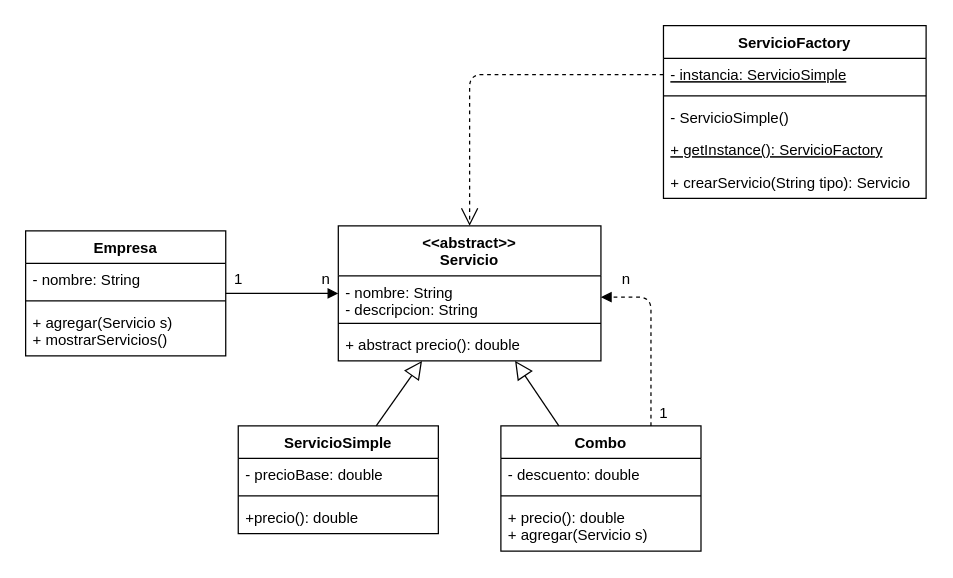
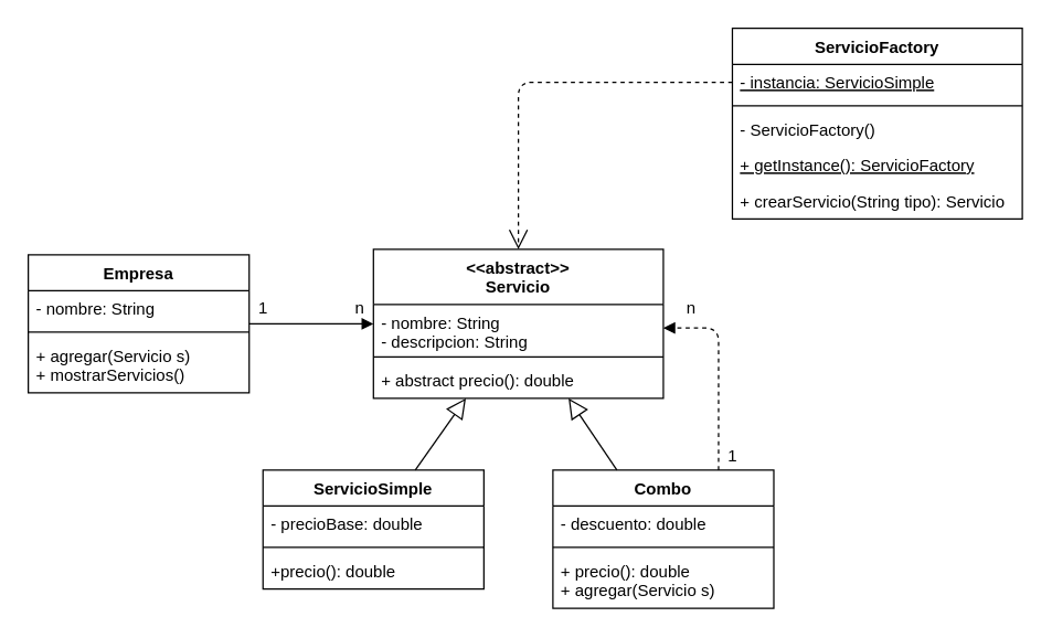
  <mxCell id="0" />
  <mxCell id="1" parent="0" />
  <mxCell id="2" value="&lt;&lt;abstract&gt;&gt;&#10;Servicio" style="swimlane;fontStyle=1;align=center;verticalAlign=top;childLayout=stackLayout;horizontal=1;startSize=40;horizontalStack=0;resizeParent=1;resizeParentMax=0;resizeLast=0;collapsible=1;marginBottom=0;" parent="1" vertex="1"><mxGeometry x="270" y="180" width="210" height="108" as="geometry" /></mxCell>
  <mxCell id="3" value="- nombre: String&#10;- descripcion: String" style="text;strokeColor=none;fillColor=none;align=left;verticalAlign=top;spacingLeft=4;spacingRight=4;overflow=hidden;rotatable=0;points=[[0,0.5],[1,0.5]];portConstraint=eastwest;" parent="2" vertex="1"><mxGeometry y="40" width="210" height="34" as="geometry" /></mxCell>
  <mxCell id="4" value="" style="line;strokeWidth=1;fillColor=none;align=left;verticalAlign=middle;spacingTop=-1;spacingLeft=3;spacingRight=3;rotatable=0;labelPosition=right;points=[];portConstraint=eastwest;" parent="2" vertex="1"><mxGeometry y="74" width="210" height="8" as="geometry" /></mxCell>
  <mxCell id="5" value="+ abstract precio(): double" style="text;strokeColor=none;fillColor=none;align=left;verticalAlign=top;spacingLeft=4;spacingRight=4;overflow=hidden;rotatable=0;points=[[0,0.5],[1,0.5]];portConstraint=eastwest;" parent="2" vertex="1"><mxGeometry y="82" width="210" height="26" as="geometry" /></mxCell>
  <mxCell id="6" value="ServicioSimple" style="swimlane;fontStyle=1;align=center;verticalAlign=top;childLayout=stackLayout;horizontal=1;startSize=26;horizontalStack=0;resizeParent=1;resizeParentMax=0;resizeLast=0;collapsible=1;marginBottom=0;" parent="1" vertex="1"><mxGeometry x="190" y="340" width="160" height="86" as="geometry" /></mxCell>
  <mxCell id="7" value="- precioBase: double" style="text;strokeColor=none;fillColor=none;align=left;verticalAlign=top;spacingLeft=4;spacingRight=4;overflow=hidden;rotatable=0;points=[[0,0.5],[1,0.5]];portConstraint=eastwest;" parent="6" vertex="1"><mxGeometry y="26" width="160" height="26" as="geometry" /></mxCell>
  <mxCell id="8" value="" style="line;strokeWidth=1;fillColor=none;align=left;verticalAlign=middle;spacingTop=-1;spacingLeft=3;spacingRight=3;rotatable=0;labelPosition=right;points=[];portConstraint=eastwest;" parent="6" vertex="1"><mxGeometry y="52" width="160" height="8" as="geometry" /></mxCell>
  <mxCell id="9" value="+precio(): double" style="text;strokeColor=none;fillColor=none;align=left;verticalAlign=top;spacingLeft=4;spacingRight=4;overflow=hidden;rotatable=0;points=[[0,0.5],[1,0.5]];portConstraint=eastwest;" parent="6" vertex="1"><mxGeometry y="60" width="160" height="26" as="geometry" /></mxCell>
  <mxCell id="10" value="Combo" style="swimlane;fontStyle=1;align=center;verticalAlign=top;childLayout=stackLayout;horizontal=1;startSize=26;horizontalStack=0;resizeParent=1;resizeParentMax=0;resizeLast=0;collapsible=1;marginBottom=0;" parent="1" vertex="1"><mxGeometry x="400" y="340" width="160" height="100" as="geometry" /></mxCell>
  <mxCell id="11" value="- descuento: double" style="text;strokeColor=none;fillColor=none;align=left;verticalAlign=top;spacingLeft=4;spacingRight=4;overflow=hidden;rotatable=0;points=[[0,0.5],[1,0.5]];portConstraint=eastwest;" parent="10" vertex="1"><mxGeometry y="26" width="160" height="26" as="geometry" /></mxCell>
  <mxCell id="12" value="" style="line;strokeWidth=1;fillColor=none;align=left;verticalAlign=middle;spacingTop=-1;spacingLeft=3;spacingRight=3;rotatable=0;labelPosition=right;points=[];portConstraint=eastwest;" parent="10" vertex="1"><mxGeometry y="52" width="160" height="8" as="geometry" /></mxCell>
  <mxCell id="13" value="+ precio(): double&#10;+ agregar(Servicio s)" style="text;strokeColor=none;fillColor=none;align=left;verticalAlign=top;spacingLeft=4;spacingRight=4;overflow=hidden;rotatable=0;points=[[0,0.5],[1,0.5]];portConstraint=eastwest;" parent="10" vertex="1"><mxGeometry y="60" width="160" height="40" as="geometry" /></mxCell>
  <mxCell id="14" value="Empresa" style="swimlane;fontStyle=1;align=center;verticalAlign=top;childLayout=stackLayout;horizontal=1;startSize=26;horizontalStack=0;resizeParent=1;resizeParentMax=0;resizeLast=0;collapsible=1;marginBottom=0;" parent="1" vertex="1"><mxGeometry x="20" y="184" width="160" height="100" as="geometry" /></mxCell>
  <mxCell id="15" value="- nombre: String" style="text;strokeColor=none;fillColor=none;align=left;verticalAlign=top;spacingLeft=4;spacingRight=4;overflow=hidden;rotatable=0;points=[[0,0.5],[1,0.5]];portConstraint=eastwest;" parent="14" vertex="1"><mxGeometry y="26" width="160" height="26" as="geometry" /></mxCell>
  <mxCell id="16" value="" style="line;strokeWidth=1;fillColor=none;align=left;verticalAlign=middle;spacingTop=-1;spacingLeft=3;spacingRight=3;rotatable=0;labelPosition=right;points=[];portConstraint=eastwest;" parent="14" vertex="1"><mxGeometry y="52" width="160" height="8" as="geometry" /></mxCell>
  <mxCell id="17" value="+ agregar(Servicio s)&#10;+ mostrarServicios()" style="text;strokeColor=none;fillColor=none;align=left;verticalAlign=top;spacingLeft=4;spacingRight=4;overflow=hidden;rotatable=0;points=[[0,0.5],[1,0.5]];portConstraint=eastwest;" parent="14" vertex="1"><mxGeometry y="60" width="160" height="40" as="geometry" /></mxCell>
  <mxCell id="18" value="ServicioFactory" style="swimlane;fontStyle=1;align=center;verticalAlign=top;childLayout=stackLayout;horizontal=1;startSize=26;horizontalStack=0;resizeParent=1;resizeParentMax=0;resizeLast=0;collapsible=1;marginBottom=0;" parent="1" vertex="1"><mxGeometry x="530" y="20" width="210" height="138" as="geometry" /></mxCell>
  <mxCell id="19" value="- instancia: ServicioSimple" style="text;strokeColor=none;fillColor=none;align=left;verticalAlign=top;spacingLeft=4;spacingRight=4;overflow=hidden;rotatable=0;points=[[0,0.5],[1,0.5]];portConstraint=eastwest;fontStyle=4" parent="18" vertex="1"><mxGeometry y="26" width="210" height="26" as="geometry" /></mxCell>
  <mxCell id="20" value="" style="line;strokeWidth=1;fillColor=none;align=left;verticalAlign=middle;spacingTop=-1;spacingLeft=3;spacingRight=3;rotatable=0;labelPosition=right;points=[];portConstraint=eastwest;" parent="18" vertex="1"><mxGeometry y="52" width="210" height="8" as="geometry" /></mxCell>
- <mxCell id="21" value="- ServicioSimple()" style="text;strokeColor=none;fillColor=none;align=left;verticalAlign=top;spacingLeft=4;spacingRight=4;overflow=hidden;rotatable=0;points=[[0,0.5],[1,0.5]];portConstraint=eastwest;" parent="18" vertex="1"><mxGeometry y="60" width="210" height="26" as="geometry" /></mxCell>
+ <mxCell id="21" value="- ServicioFactory()" style="text;strokeColor=none;fillColor=none;align=left;verticalAlign=top;spacingLeft=4;spacingRight=4;overflow=hidden;rotatable=0;points=[[0,0.5],[1,0.5]];portConstraint=eastwest;" parent="18" vertex="1"><mxGeometry y="60" width="210" height="26" as="geometry" /></mxCell>
  <mxCell id="22" value="+ getInstance(): ServicioFactory" style="text;strokeColor=none;fillColor=none;align=left;verticalAlign=top;spacingLeft=4;spacingRight=4;overflow=hidden;rotatable=0;points=[[0,0.5],[1,0.5]];portConstraint=eastwest;fontStyle=4" parent="18" vertex="1"><mxGeometry y="86" width="210" height="26" as="geometry" /></mxCell>
  <mxCell id="23" value="+ crearServicio(String tipo): Servicio" style="text;strokeColor=none;fillColor=none;align=left;verticalAlign=top;spacingLeft=4;spacingRight=4;overflow=hidden;rotatable=0;points=[[0,0.5],[1,0.5]];portConstraint=eastwest;" parent="18" vertex="1"><mxGeometry y="112" width="210" height="26" as="geometry" /></mxCell>
  <mxCell id="24" value="" style="endArrow=block;endFill=0;endSize=12;html=1;" parent="1" source="6" target="2" edge="1"><mxGeometry width="160" relative="1" as="geometry"><mxPoint x="400" y="422" as="sourcePoint" /><mxPoint x="560" y="422" as="targetPoint" /></mxGeometry></mxCell>
  <mxCell id="25" value="" style="endArrow=block;endFill=0;endSize=12;html=1;" parent="1" source="10" target="2" edge="1"><mxGeometry width="160" relative="1" as="geometry"><mxPoint x="271.539" y="342" as="sourcePoint" /><mxPoint x="324.277" y="298" as="targetPoint" /></mxGeometry></mxCell>
  <mxCell id="26" value="" style="html=1;verticalAlign=bottom;endArrow=block;exitX=0.75;exitY=0;exitDx=0;exitDy=0;entryX=1;entryY=0.5;entryDx=0;entryDy=0;dashed=1;" parent="1" source="10" target="3" edge="1"><mxGeometry x="-0.555" y="55" width="80" relative="1" as="geometry"><mxPoint x="440" y="422" as="sourcePoint" /><mxPoint x="520" y="422" as="targetPoint" /><Array as="points"><mxPoint x="520" y="237" /></Array><mxPoint as="offset" /></mxGeometry></mxCell>
  <mxCell id="27" value="n" style="text;html=1;align=center;verticalAlign=middle;resizable=0;points=[];autosize=1;strokeColor=none;" parent="1" vertex="1"><mxGeometry x="250" y="213" width="20" height="20" as="geometry" /></mxCell>
  <mxCell id="28" value="" style="html=1;verticalAlign=bottom;endArrow=block;" parent="1" source="14" target="2" edge="1"><mxGeometry x="-0.555" y="55" width="80" relative="1" as="geometry"><mxPoint x="190" y="352" as="sourcePoint" /><mxPoint x="284" y="247" as="targetPoint" /><Array as="points" /><mxPoint as="offset" /></mxGeometry></mxCell>
  <mxCell id="29" value="n" style="text;html=1;align=center;verticalAlign=middle;resizable=0;points=[];autosize=1;strokeColor=none;" parent="1" vertex="1"><mxGeometry x="490" y="213" width="20" height="20" as="geometry" /></mxCell>
  <mxCell id="30" value="" style="endArrow=open;endFill=1;endSize=12;html=1;entryX=0.5;entryY=0;entryDx=0;entryDy=0;dashed=1;exitX=0;exitY=0.5;exitDx=0;exitDy=0;" parent="1" source="19" target="2" edge="1"><mxGeometry width="160" relative="1" as="geometry"><mxPoint x="510" y="70" as="sourcePoint" /><mxPoint x="480" y="360" as="targetPoint" /><Array as="points"><mxPoint x="375" y="59" /></Array></mxGeometry></mxCell>
  <mxCell id="31" value="1" style="text;html=1;align=center;verticalAlign=middle;resizable=0;points=[];autosize=1;strokeColor=none;" vertex="1" parent="1"><mxGeometry x="520" y="320" width="20" height="20" as="geometry" /></mxCell>
  <mxCell id="32" value="1" style="text;html=1;align=center;verticalAlign=middle;resizable=0;points=[];autosize=1;strokeColor=none;" vertex="1" parent="1"><mxGeometry x="180" y="213" width="20" height="20" as="geometry" /></mxCell>
